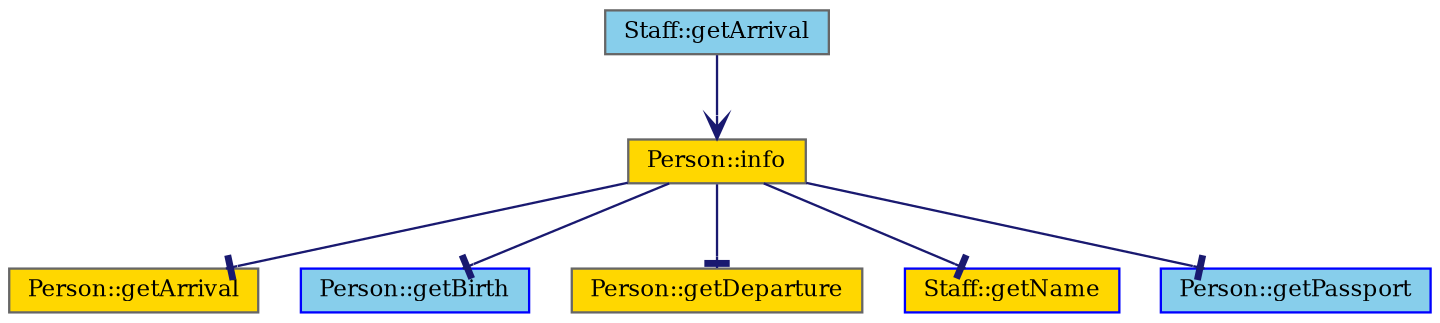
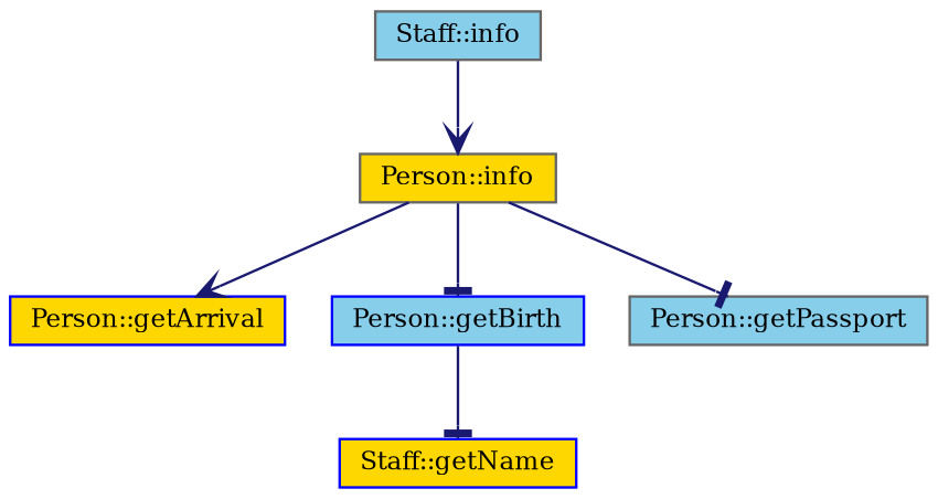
  digraph {
    fontname="DejaVu Serif"
    rankdir=TB
    node [color=blue fillcolor=gold fontname="DejaVu Serif" fontsize=10 shape=record style=filled]
    edge [arrowhead=tee color=midnightblue fontname="DejaVu Serif" fontsize=10 labelfontname=Helvetica labelfontsize=10 style=solid]
-   n1 [color=gray40 fillcolor=skyblue fontcolor=black height=0.2 label="Staff::getArrival" width=0.4]
+   n1 [color=gray40 fillcolor=skyblue fontcolor=black height=0.2 label="Staff::info" width=0.4]
    n2 [color=gray40 height=0.2 label="Person::info" width=0.4]
-   n3 [color=gray40 height=0.2 label="Person::getArrival" width=0.4]
+   n3 [height=0.2 label="Person::getArrival" width=0.4]
    n4 [fillcolor=skyblue height=0.2 label="Person::getBirth" width=0.4]
-   n5 [color=gray40 height=0.2 label="Person::getDeparture" width=0.4]
    n6 [height=0.2 label="Staff::getName" width=0.4]
-   n7 [fillcolor=skyblue height=0.2 label="Person::getPassport" width=0.4]
+   n7 [color=gray40 fillcolor=skyblue height=0.2 label="Person::getPassport" width=0.4]
    n1 -> n2 [arrowhead=vee]
-   n2 -> n3
+   n2 -> n3 [arrowhead=vee]
    n2 -> n4
-   n2 -> n5
-   n2 -> n6
+   n4 -> n6
    n2 -> n7
  }
